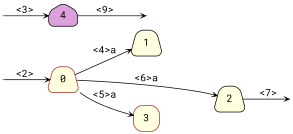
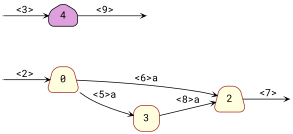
  digraph {
    fontname="Roboto Mono"
    rankdir=LR
    vcsn_context="lal(a), zmin"
    node [color=black fillcolor=lightyellow fontname="Roboto Mono" shape=point style="rounded,filled"]
    edge [arrowhead=vee arrowsize=.6 fontname="Roboto Mono"]
    I0 [style=filled width=0]
    I4 [style=filled width=0]
    F2 [color=brown fillcolor=plum style=filled width=0]
    F4 [fillcolor=plum style=filled width=0]
    0 [color=brown shape=trapezium width=0.5]
-   1 [shape=trapezium width=0.5]
-   2 [shape=trapezium width=0.5]
+   2 [color=brown shape=trapezium width=0.5]
    3 [color=brown shape=box width=0.5]
    4 [fillcolor=plum shape=house width=0.5]
    subgraph sub_1 {
      I0
      I4
      F2
      F4
    }
    subgraph sub_2 {
      0
-     1
      2
      3
      4
    }
    I0 -> 0 [label="<2>"]
    I4 -> 4 [label="<3>"]
-   0 -> 1 [label="<4>a"]
    0 -> 2 [label="<6>a"]
    0 -> 3 [label="<5>a"]
    2 -> F2 [label="<7>"]
+   3 -> 2 [label="<8>a"]
    4 -> F4 [label="<9>"]
  }
